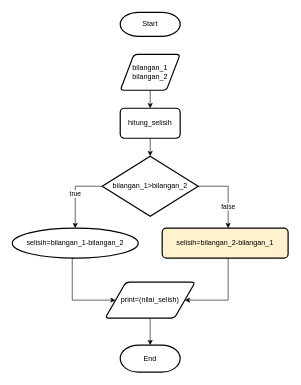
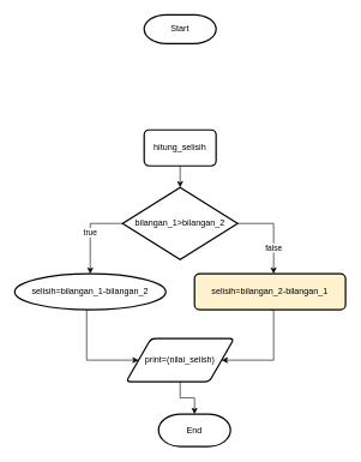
  <mxCell id="0" />
  <mxCell id="1" parent="0" />
  <mxCell id="2" value="Start" style="strokeWidth=2;html=1;shape=mxgraph.flowchart.terminator;whiteSpace=wrap;" parent="1" vertex="1"><mxGeometry x="200" y="20" width="100" height="40" as="geometry" /></mxCell>
- <mxCell id="3" style="edgeStyle=orthogonalEdgeStyle;rounded=0;orthogonalLoop=1;jettySize=auto;html=1;exitX=0.5;exitY=1;exitDx=0;exitDy=0;entryX=0.5;entryY=0;entryDx=0;entryDy=0;" parent="1" source="4" target="6" edge="1"><mxGeometry relative="1" as="geometry" /></mxCell>
- <mxCell id="4" value="bilangan_1&lt;br&gt;bilangan_2" style="shape=parallelogram;html=1;strokeWidth=2;perimeter=parallelogramPerimeter;whiteSpace=wrap;rounded=1;arcSize=12;size=0.23;" parent="1" vertex="1"><mxGeometry x="200" y="90" width="100" height="60" as="geometry" /></mxCell>
  <mxCell id="5" style="edgeStyle=orthogonalEdgeStyle;rounded=0;orthogonalLoop=1;jettySize=auto;html=1;exitX=0.5;exitY=1;exitDx=0;exitDy=0;entryX=0.5;entryY=0;entryDx=0;entryDy=0;entryPerimeter=0;" parent="1" source="6" target="7" edge="1"><mxGeometry relative="1" as="geometry" /></mxCell>
  <mxCell id="6" value="hitung_selisih" style="rounded=1;whiteSpace=wrap;html=1;absoluteArcSize=1;arcSize=14;strokeWidth=2;" parent="1" vertex="1"><mxGeometry x="200" y="180" width="100" height="50" as="geometry" /></mxCell>
  <mxCell id="7" value="bilangan_1&amp;gt;bilangan_2" style="strokeWidth=2;html=1;shape=mxgraph.flowchart.decision;whiteSpace=wrap;" parent="1" vertex="1"><mxGeometry x="170" y="260" width="160" height="100" as="geometry" /></mxCell>
  <mxCell id="8" style="edgeStyle=orthogonalEdgeStyle;rounded=0;orthogonalLoop=1;jettySize=auto;html=1;exitX=0.5;exitY=1;exitDx=0;exitDy=0;entryX=1;entryY=0.5;entryDx=0;entryDy=0;" parent="1" source="9" target="13" edge="1"><mxGeometry relative="1" as="geometry"><Array as="points"><mxPoint x="380" y="500" /></Array></mxGeometry></mxCell>
  <mxCell id="9" value="selisih=bilangan_2-bilangan_1" style="rounded=1;whiteSpace=wrap;html=1;absoluteArcSize=1;arcSize=14;strokeWidth=2;fillColor=#fff2cc;" parent="1" vertex="1"><mxGeometry x="270" y="380" width="210" height="50" as="geometry" /></mxCell>
  <mxCell id="10" style="edgeStyle=orthogonalEdgeStyle;rounded=0;orthogonalLoop=1;jettySize=auto;html=1;exitX=0.5;exitY=1;exitDx=0;exitDy=0;entryX=0;entryY=0.5;entryDx=0;entryDy=0;" parent="1" source="11" target="13" edge="1"><mxGeometry relative="1" as="geometry"><Array as="points"><mxPoint x="120" y="500" /></Array></mxGeometry></mxCell>
  <mxCell id="11" value="selisih=bilangan_1-bilangan_2" style="ellipse;whiteSpace=wrap;html=1;absoluteArcSize=1;arcSize=14;strokeWidth=2;" parent="1" vertex="1"><mxGeometry x="20" y="380" width="210" height="50" as="geometry" /></mxCell>
  <mxCell id="12" style="edgeStyle=orthogonalEdgeStyle;rounded=0;orthogonalLoop=1;jettySize=auto;html=1;exitX=0.5;exitY=1;exitDx=0;exitDy=0;entryX=0.5;entryY=0;entryDx=0;entryDy=0;entryPerimeter=0;" parent="1" source="13" target="14" edge="1"><mxGeometry relative="1" as="geometry" /></mxCell>
  <mxCell id="13" value="print=(nilai_selish)" style="shape=parallelogram;html=1;strokeWidth=2;perimeter=parallelogramPerimeter;whiteSpace=wrap;rounded=1;arcSize=12;size=0.23;" parent="1" vertex="1"><mxGeometry x="175" y="470" width="150" height="60" as="geometry" /></mxCell>
- <mxCell id="14" value="End" style="strokeWidth=2;html=1;shape=mxgraph.flowchart.terminator;whiteSpace=wrap;" parent="1" vertex="1"><mxGeometry x="200" y="575" width="100" height="45" as="geometry" /></mxCell>
+ <mxCell id="14" value="End" style="strokeWidth=2;html=1;shape=mxgraph.flowchart.terminator;whiteSpace=wrap;" parent="1" vertex="1"><mxGeometry x="220" y="575" width="100" height="45" as="geometry" /></mxCell>
  <mxCell id="15" value="true" style="edgeStyle=orthogonalEdgeStyle;rounded=0;orthogonalLoop=1;jettySize=auto;html=1;exitX=0;exitY=0.5;exitDx=0;exitDy=0;exitPerimeter=0;entryX=0.5;entryY=0;entryDx=0;entryDy=0;" parent="1" source="7" target="11" edge="1"><mxGeometry relative="1" as="geometry" /></mxCell>
  <mxCell id="16" value="false" style="edgeStyle=orthogonalEdgeStyle;rounded=0;orthogonalLoop=1;jettySize=auto;html=1;exitX=1;exitY=0.5;exitDx=0;exitDy=0;exitPerimeter=0;" parent="1" source="7" edge="1"><mxGeometry x="0.394" relative="1" as="geometry"><mxPoint x="380" y="380" as="targetPoint" /><Array as="points"><mxPoint x="380" y="310" /><mxPoint x="380" y="380" /></Array><mxPoint as="offset" /></mxGeometry></mxCell>
